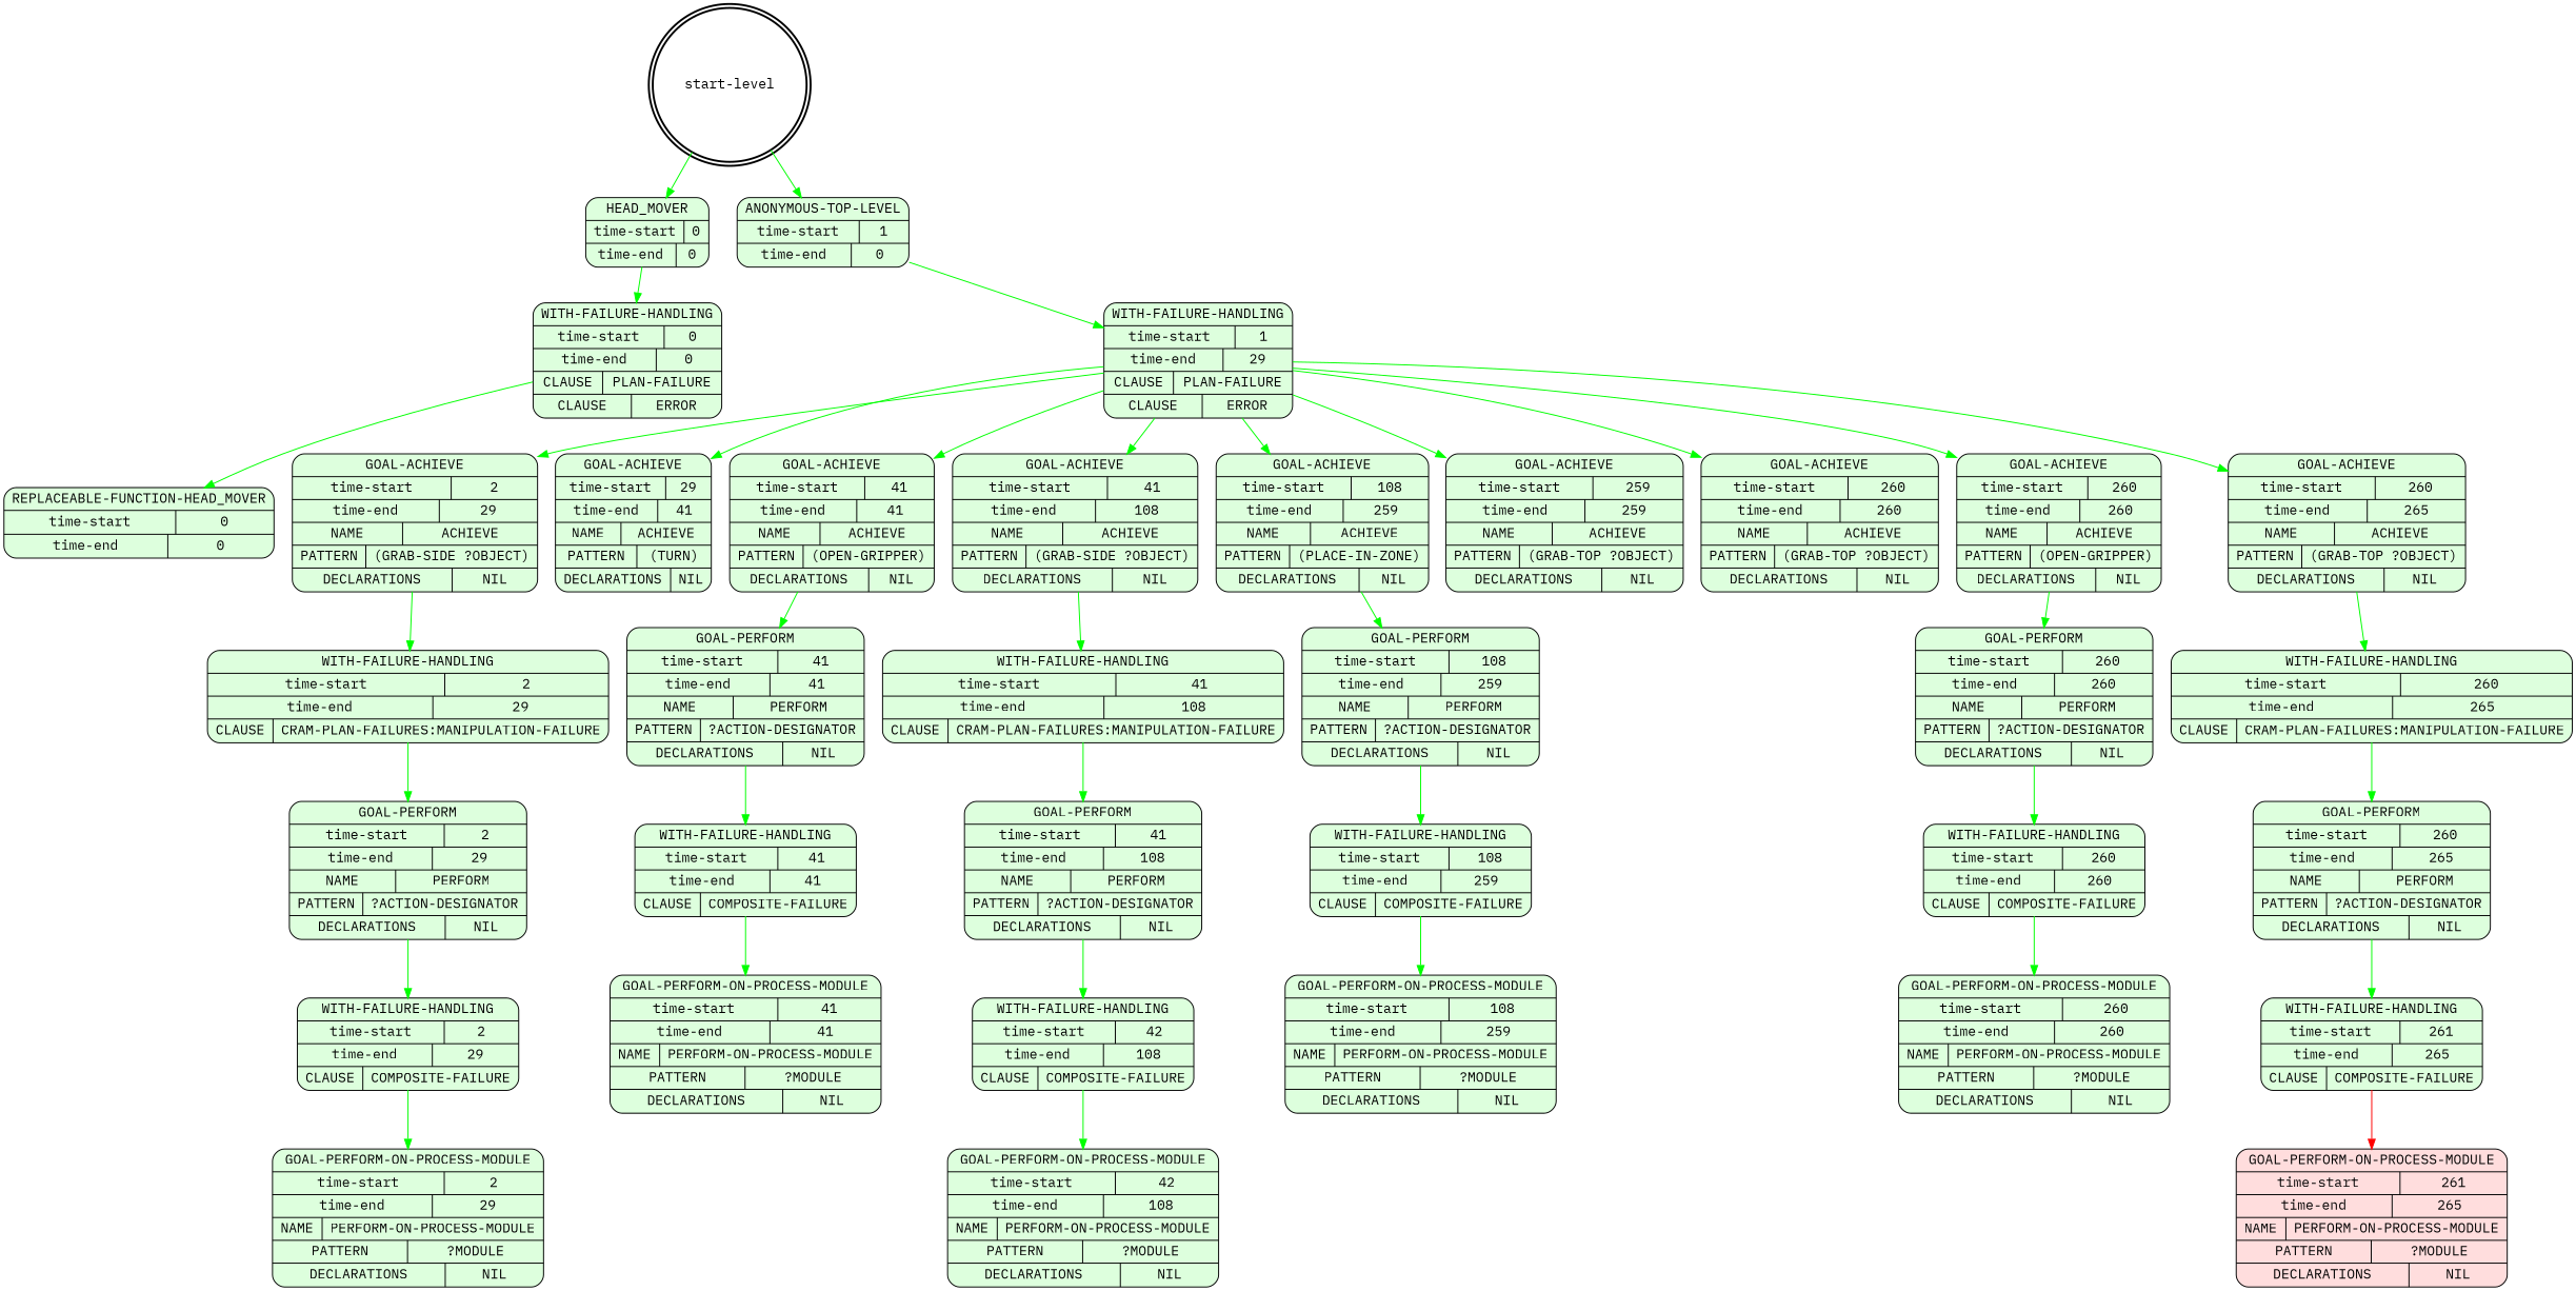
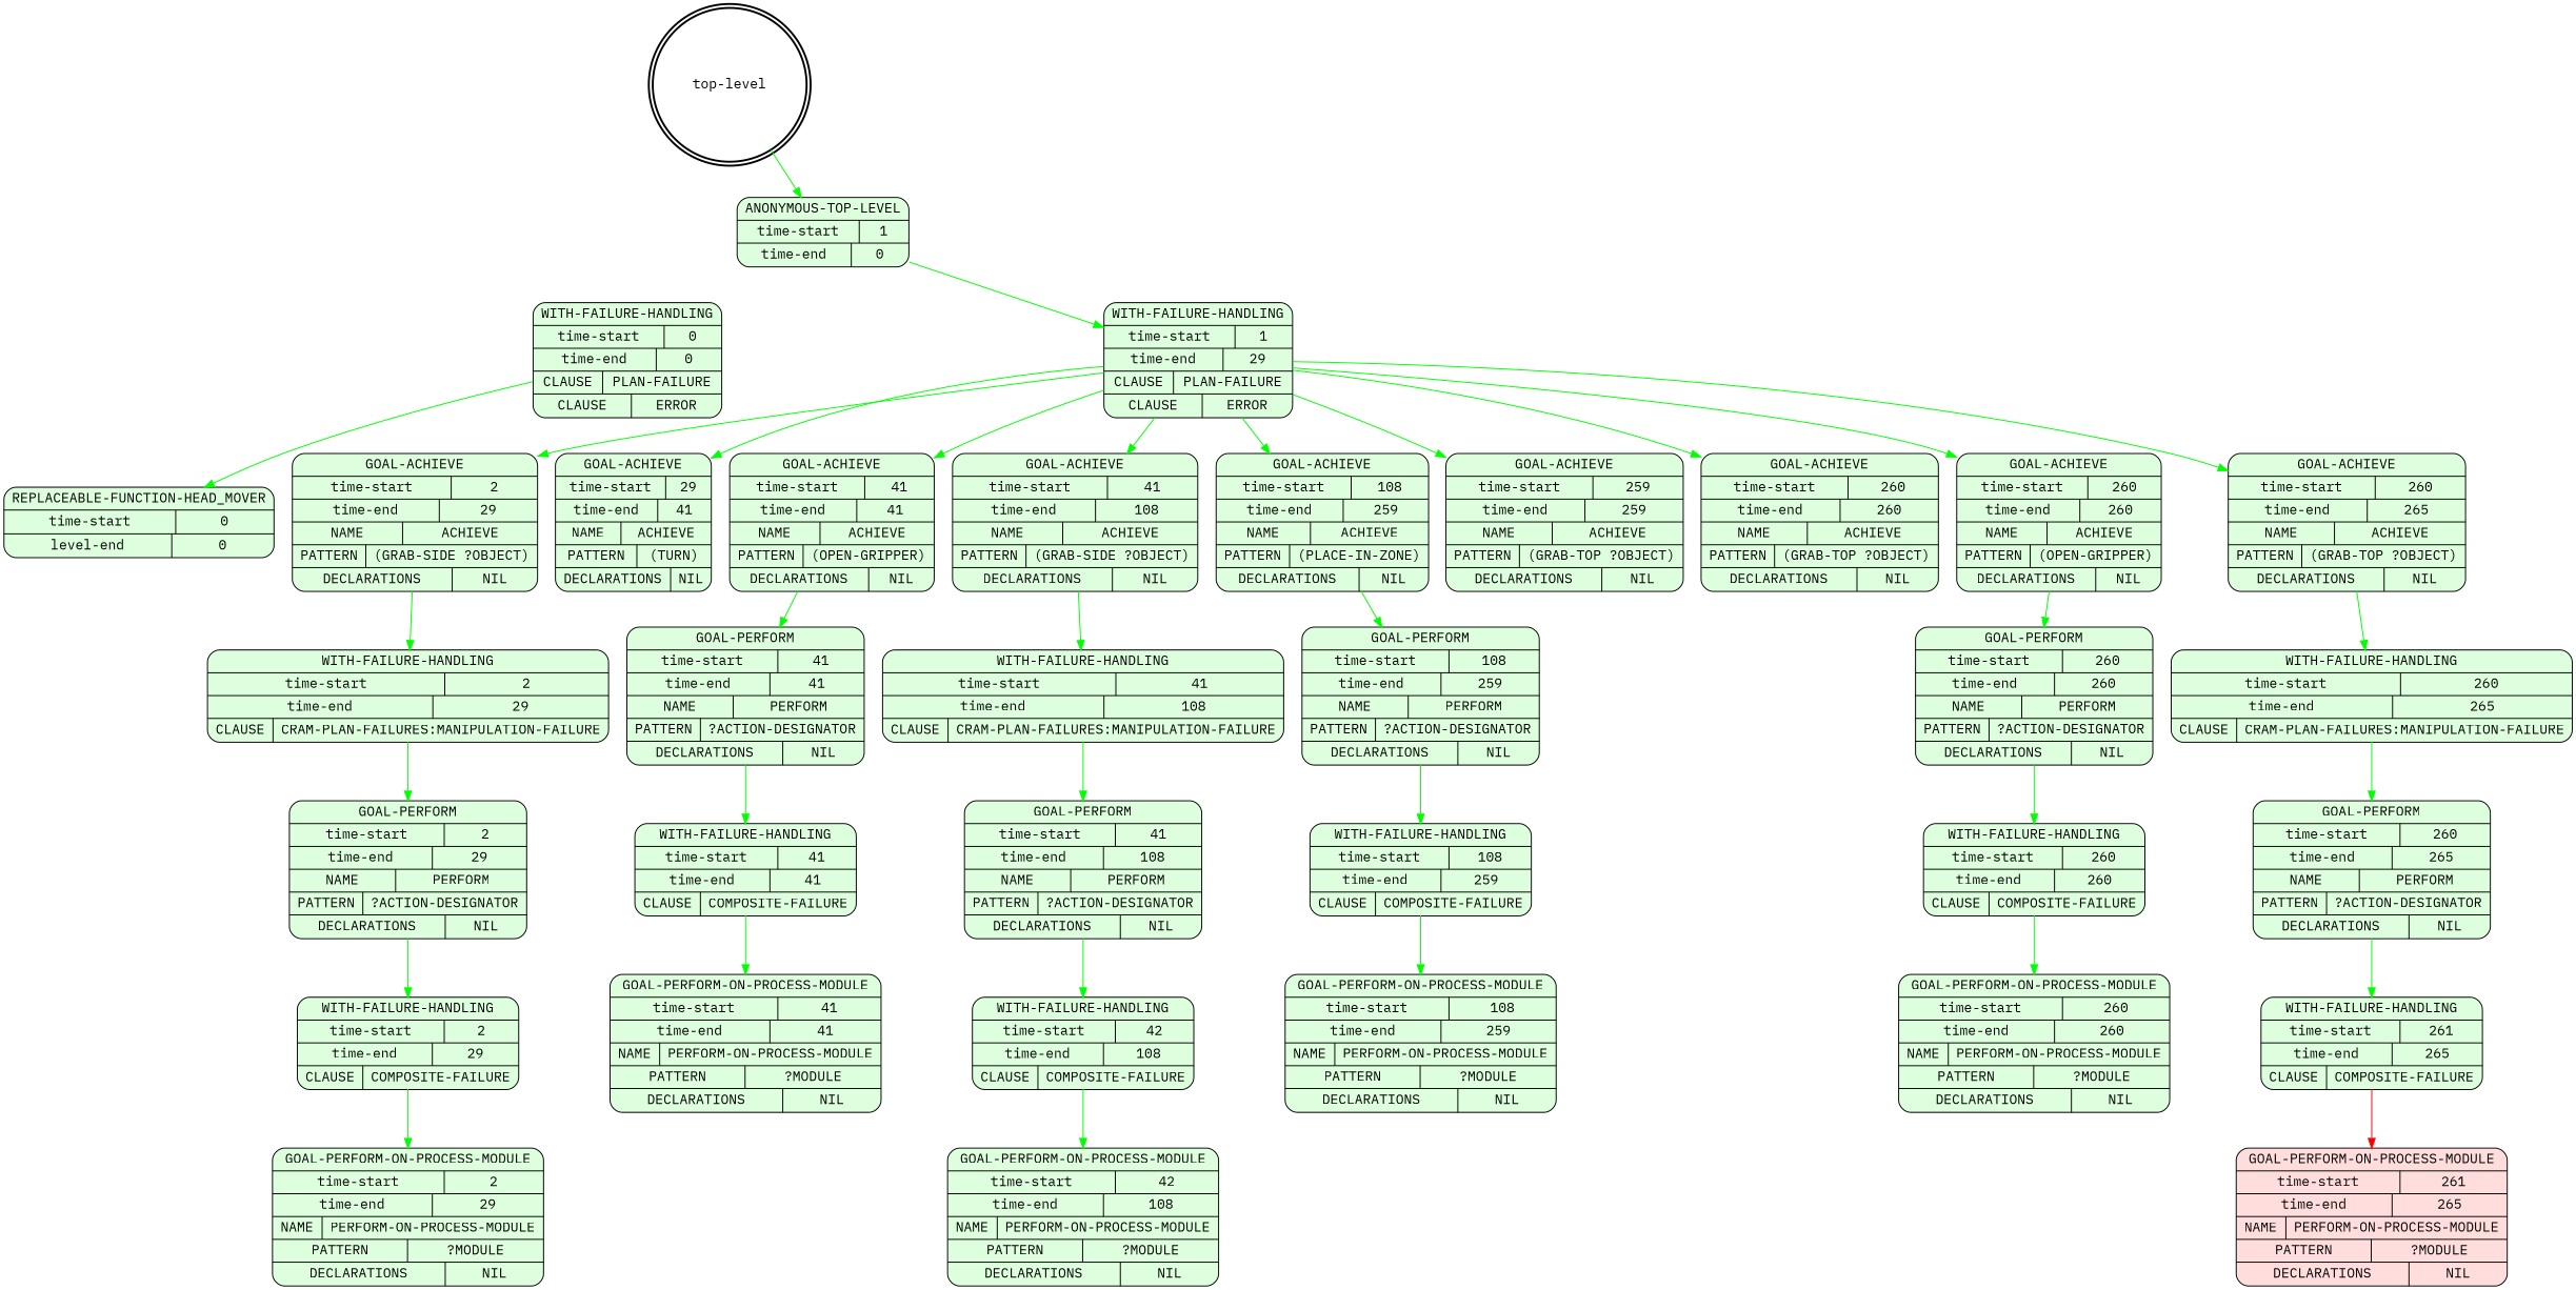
  digraph {
    fontname="IBM Plex Mono"
    node [fontname="IBM Plex Mono" shape=Mrecord style=filled fillcolor="#ddffdd"]
    edge [color=green fontname="IBM Plex Mono"]
-   n1 [label="start-level" shape=doublecircle style=bold fillcolor=""]
-   n2 [label="{HEAD_MOVER|{time-start | 0}|{time-end | 0}}"]
+   n1 [label="top-level" shape=doublecircle style=bold fillcolor=""]
    n3 [label="{ANONYMOUS-TOP-LEVEL|{time-start | 1}|{time-end | 0}}"]
    n4 [label="{WITH-FAILURE-HANDLING|{time-start | 0}|{time-end | 0}|{CLAUSE | PLAN-FAILURE}|{CLAUSE | ERROR}}"]
-   n5 [label="{REPLACEABLE-FUNCTION-HEAD_MOVER|{time-start | 0}|{time-end | 0}}"]
+   n5 [label="{REPLACEABLE-FUNCTION-HEAD_MOVER|{time-start | 0}|{level-end | 0}}"]
    n6 [label="{WITH-FAILURE-HANDLING|{time-start | 1}|{time-end | 29}|{CLAUSE | PLAN-FAILURE}|{CLAUSE | ERROR}}"]
    n7 [label="{GOAL-ACHIEVE|{time-start | 2}|{time-end | 29}|{NAME | ACHIEVE}|{PATTERN | (GRAB-SIDE ?OBJECT)}|{DECLARATIONS | NIL}}"]
    n8 [label="{GOAL-ACHIEVE|{time-start | 29}|{time-end | 41}|{NAME | ACHIEVE}|{PATTERN | (TURN)}|{DECLARATIONS | NIL}}"]
    n9 [label="{GOAL-ACHIEVE|{time-start | 41}|{time-end | 41}|{NAME | ACHIEVE}|{PATTERN | (OPEN-GRIPPER)}|{DECLARATIONS | NIL}}"]
    n10 [label="{GOAL-ACHIEVE|{time-start | 41}|{time-end | 108}|{NAME | ACHIEVE}|{PATTERN | (GRAB-SIDE ?OBJECT)}|{DECLARATIONS | NIL}}"]
    n11 [label="{GOAL-ACHIEVE|{time-start | 108}|{time-end | 259}|{NAME | ACHIEVE}|{PATTERN | (PLACE-IN-ZONE)}|{DECLARATIONS | NIL}}"]
    n12 [label="{GOAL-ACHIEVE|{time-start | 259}|{time-end | 259}|{NAME | ACHIEVE}|{PATTERN | (GRAB-TOP ?OBJECT)}|{DECLARATIONS | NIL}}"]
    n13 [label="{GOAL-ACHIEVE|{time-start | 260}|{time-end | 260}|{NAME | ACHIEVE}|{PATTERN | (GRAB-TOP ?OBJECT)}|{DECLARATIONS | NIL}}"]
    n14 [label="{GOAL-ACHIEVE|{time-start | 260}|{time-end | 260}|{NAME | ACHIEVE}|{PATTERN | (OPEN-GRIPPER)}|{DECLARATIONS | NIL}}"]
    n15 [label="{GOAL-ACHIEVE|{time-start | 260}|{time-end | 265}|{NAME | ACHIEVE}|{PATTERN | (GRAB-TOP ?OBJECT)}|{DECLARATIONS | NIL}}"]
    n16 [label="{WITH-FAILURE-HANDLING|{time-start | 2}|{time-end | 29}|{CLAUSE | CRAM-PLAN-FAILURES:MANIPULATION-FAILURE}}"]
    n17 [label="{GOAL-PERFORM|{time-start | 41}|{time-end | 41}|{NAME | PERFORM}|{PATTERN | ?ACTION-DESIGNATOR}|{DECLARATIONS | NIL}}"]
    n18 [label="{WITH-FAILURE-HANDLING|{time-start | 41}|{time-end | 108}|{CLAUSE | CRAM-PLAN-FAILURES:MANIPULATION-FAILURE}}"]
    n19 [label="{GOAL-PERFORM|{time-start | 108}|{time-end | 259}|{NAME | PERFORM}|{PATTERN | ?ACTION-DESIGNATOR}|{DECLARATIONS | NIL}}"]
    n20 [label="{GOAL-PERFORM|{time-start | 260}|{time-end | 260}|{NAME | PERFORM}|{PATTERN | ?ACTION-DESIGNATOR}|{DECLARATIONS | NIL}}"]
    n21 [label="{WITH-FAILURE-HANDLING|{time-start | 260}|{time-end | 265}|{CLAUSE | CRAM-PLAN-FAILURES:MANIPULATION-FAILURE}}"]
    n22 [label="{GOAL-PERFORM|{time-start | 2}|{time-end | 29}|{NAME | PERFORM}|{PATTERN | ?ACTION-DESIGNATOR}|{DECLARATIONS | NIL}}"]
    n23 [label="{WITH-FAILURE-HANDLING|{time-start | 2}|{time-end | 29}|{CLAUSE | COMPOSITE-FAILURE}}"]
    n24 [label="{GOAL-PERFORM-ON-PROCESS-MODULE|{time-start | 2}|{time-end | 29}|{NAME | PERFORM-ON-PROCESS-MODULE}|{PATTERN | ?MODULE}|{DECLARATIONS | NIL}}"]
    n25 [label="{WITH-FAILURE-HANDLING|{time-start | 41}|{time-end | 41}|{CLAUSE | COMPOSITE-FAILURE}}"]
    n26 [label="{GOAL-PERFORM-ON-PROCESS-MODULE|{time-start | 41}|{time-end | 41}|{NAME | PERFORM-ON-PROCESS-MODULE}|{PATTERN | ?MODULE}|{DECLARATIONS | NIL}}"]
    n27 [label="{GOAL-PERFORM|{time-start | 41}|{time-end | 108}|{NAME | PERFORM}|{PATTERN | ?ACTION-DESIGNATOR}|{DECLARATIONS | NIL}}"]
    n28 [label="{WITH-FAILURE-HANDLING|{time-start | 42}|{time-end | 108}|{CLAUSE | COMPOSITE-FAILURE}}"]
    n29 [label="{GOAL-PERFORM-ON-PROCESS-MODULE|{time-start | 42}|{time-end | 108}|{NAME | PERFORM-ON-PROCESS-MODULE}|{PATTERN | ?MODULE}|{DECLARATIONS | NIL}}"]
    n30 [label="{WITH-FAILURE-HANDLING|{time-start | 108}|{time-end | 259}|{CLAUSE | COMPOSITE-FAILURE}}"]
    n31 [label="{GOAL-PERFORM-ON-PROCESS-MODULE|{time-start | 108}|{time-end | 259}|{NAME | PERFORM-ON-PROCESS-MODULE}|{PATTERN | ?MODULE}|{DECLARATIONS | NIL}}"]
    n32 [label="{WITH-FAILURE-HANDLING|{time-start | 260}|{time-end | 260}|{CLAUSE | COMPOSITE-FAILURE}}"]
    n33 [label="{GOAL-PERFORM-ON-PROCESS-MODULE|{time-start | 260}|{time-end | 260}|{NAME | PERFORM-ON-PROCESS-MODULE}|{PATTERN | ?MODULE}|{DECLARATIONS | NIL}}"]
    n34 [label="{GOAL-PERFORM|{time-start | 260}|{time-end | 265}|{NAME | PERFORM}|{PATTERN | ?ACTION-DESIGNATOR}|{DECLARATIONS | NIL}}"]
    n35 [label="{WITH-FAILURE-HANDLING|{time-start | 261}|{time-end | 265}|{CLAUSE | COMPOSITE-FAILURE}}"]
    n36 [fillcolor="#ffdddd" label="{GOAL-PERFORM-ON-PROCESS-MODULE|{time-start | 261}|{time-end | 265}|{NAME | PERFORM-ON-PROCESS-MODULE}|{PATTERN | ?MODULE}|{DECLARATIONS | NIL}}"]
-   n1 -> n2
    n1 -> n3
-   n2 -> n4
    n3 -> n6
    n4 -> n5
    n6 -> n7
    n6 -> n8
    n6 -> n9
    n6 -> n10
    n6 -> n11
    n6 -> n12
    n6 -> n13
    n6 -> n14
    n6 -> n15
    n7 -> n16
    n9 -> n17
    n10 -> n18
    n11 -> n19
    n14 -> n20
    n15 -> n21
    n16 -> n22
    n17 -> n25
    n18 -> n27
    n19 -> n30
    n20 -> n32
    n21 -> n34
    n22 -> n23
    n23 -> n24
    n25 -> n26
    n27 -> n28
    n28 -> n29
    n30 -> n31
    n32 -> n33
    n34 -> n35
    n35 -> n36 [color=red]
  }
